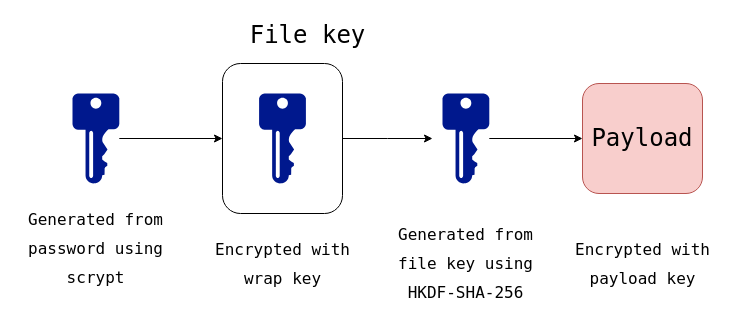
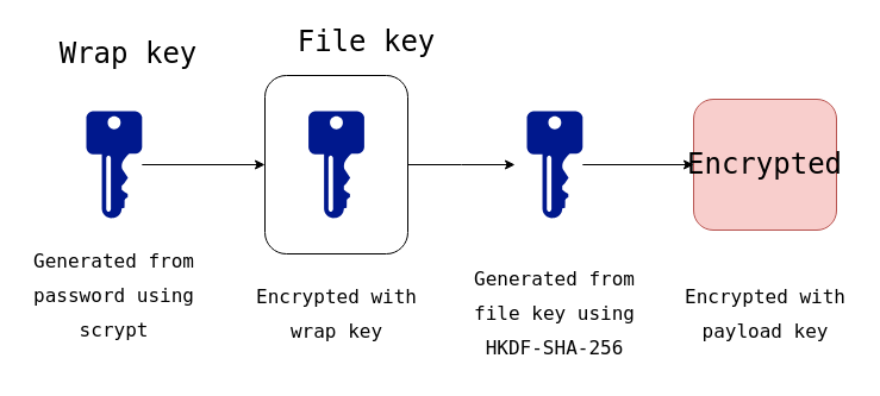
  <mxCell id="0" />
  <mxCell id="1" parent="0" />
  <mxCell id="2" value="" style="edgeStyle=orthogonalEdgeStyle;rounded=0;orthogonalLoop=1;jettySize=auto;html=1;" edge="1" parent="1" source="3" target="5"><mxGeometry relative="1" as="geometry" /></mxCell>
  <mxCell id="3" value="" style="sketch=0;aspect=fixed;pointerEvents=1;shadow=0;dashed=0;html=1;strokeColor=none;labelPosition=center;verticalLabelPosition=bottom;verticalAlign=top;align=center;fillColor=#00188D;shape=mxgraph.mscae.enterprise.key_permissions" vertex="1" parent="1"><mxGeometry x="72" y="93" width="46.8" height="90" as="geometry" /></mxCell>
  <mxCell id="4" value="" style="edgeStyle=orthogonalEdgeStyle;rounded=0;orthogonalLoop=1;jettySize=auto;html=1;" edge="1" parent="1" source="5"><mxGeometry relative="1" as="geometry"><mxPoint x="432" y="138" as="targetPoint" /></mxGeometry></mxCell>
  <mxCell id="5" value="" style="rounded=1;whiteSpace=wrap;html=1;" vertex="1" parent="1"><mxGeometry x="222" y="63" width="120" height="150" as="geometry" /></mxCell>
  <mxCell id="6" value="" style="edgeStyle=orthogonalEdgeStyle;rounded=0;orthogonalLoop=1;jettySize=auto;html=1;" edge="1" parent="1" source="7" target="9"><mxGeometry relative="1" as="geometry" /></mxCell>
  <mxCell id="7" value="" style="sketch=0;aspect=fixed;pointerEvents=1;shadow=0;dashed=0;html=1;strokeColor=none;labelPosition=center;verticalLabelPosition=bottom;verticalAlign=top;align=center;fillColor=#00188D;shape=mxgraph.mscae.enterprise.key_permissions" vertex="1" parent="1"><mxGeometry x="442" y="93" width="46.8" height="90" as="geometry" /></mxCell>
  <mxCell id="8" value="" style="sketch=0;aspect=fixed;pointerEvents=1;shadow=0;dashed=0;html=1;strokeColor=none;labelPosition=center;verticalLabelPosition=bottom;verticalAlign=top;align=center;fillColor=#00188D;shape=mxgraph.mscae.enterprise.key_permissions" vertex="1" parent="1"><mxGeometry x="258.6" y="93" width="46.8" height="90" as="geometry" /></mxCell>
- <mxCell id="9" value="&lt;font face=&quot;monospace&quot; style=&quot;font-size: 24px&quot;&gt;Payload&lt;/font&gt;" style="rounded=1;whiteSpace=wrap;html=1;fillColor=#f8cecc;strokeColor=#b85450;" vertex="1" parent="1"><mxGeometry x="582" y="83" width="120" height="110" as="geometry" /></mxCell>
+ <mxCell id="9" value="&lt;font face=&quot;monospace&quot; style=&quot;font-size: 24px&quot;&gt;Encrypted&lt;/font&gt;" style="rounded=1;whiteSpace=wrap;html=1;fillColor=#f8cecc;strokeColor=#b85450;" vertex="1" parent="1"><mxGeometry x="582" y="83" width="120" height="110" as="geometry" /></mxCell>
+ <mxCell id="10" value="Wrap key" style="text;html=1;align=center;verticalAlign=middle;resizable=0;points=[];autosize=1;strokeColor=none;fillColor=none;fontSize=24;fontFamily=monospace;" vertex="1" parent="1"><mxGeometry x="42" y="30" width="130" height="30" as="geometry" /></mxCell>
  <mxCell id="11" value="File key" style="text;html=1;align=center;verticalAlign=middle;resizable=0;points=[];autosize=1;strokeColor=none;fillColor=none;fontSize=24;fontFamily=monospace;" vertex="1" parent="1"><mxGeometry x="242" y="20" width="130" height="30" as="geometry" /></mxCell>
  <mxCell id="12" value="&lt;font style=&quot;font-size: 16px&quot;&gt;Generated from&lt;br&gt;password using&lt;br&gt;scrypt&lt;/font&gt;" style="text;html=1;align=center;verticalAlign=middle;resizable=0;points=[];autosize=1;strokeColor=none;fillColor=none;fontSize=24;fontFamily=monospace;" vertex="1" parent="1"><mxGeometry x="20.4" y="196" width="150" height="100" as="geometry" /></mxCell>
  <mxCell id="13" value="&lt;span style=&quot;font-size: 16px&quot;&gt;Encrypted with&lt;br&gt;wrap key&lt;/span&gt;" style="text;html=1;align=center;verticalAlign=middle;resizable=0;points=[];autosize=1;strokeColor=none;fillColor=none;fontSize=24;fontFamily=monospace;" vertex="1" parent="1"><mxGeometry x="207" y="226" width="150" height="70" as="geometry" /></mxCell>
  <mxCell id="14" value="&lt;span style=&quot;font-size: 16px&quot;&gt;Generated from&lt;br&gt;file key using&lt;br&gt;HKDF-SHA-256&lt;br&gt;&lt;/span&gt;" style="text;html=1;align=center;verticalAlign=middle;resizable=0;points=[];autosize=1;strokeColor=none;fillColor=none;fontSize=24;fontFamily=monospace;" vertex="1" parent="1"><mxGeometry x="390.4" y="211" width="150" height="100" as="geometry" /></mxCell>
  <mxCell id="15" value="&lt;span style=&quot;font-size: 16px&quot;&gt;Encrypted with&lt;br&gt;payload key&lt;br&gt;&lt;/span&gt;" style="text;html=1;align=center;verticalAlign=middle;resizable=0;points=[];autosize=1;strokeColor=none;fillColor=none;fontSize=24;fontFamily=monospace;" vertex="1" parent="1"><mxGeometry x="567" y="226" width="150" height="70" as="geometry" /></mxCell>
